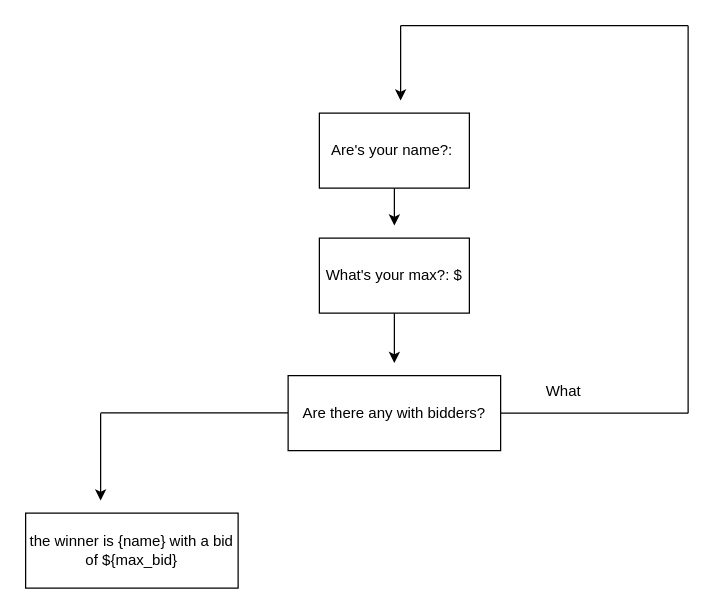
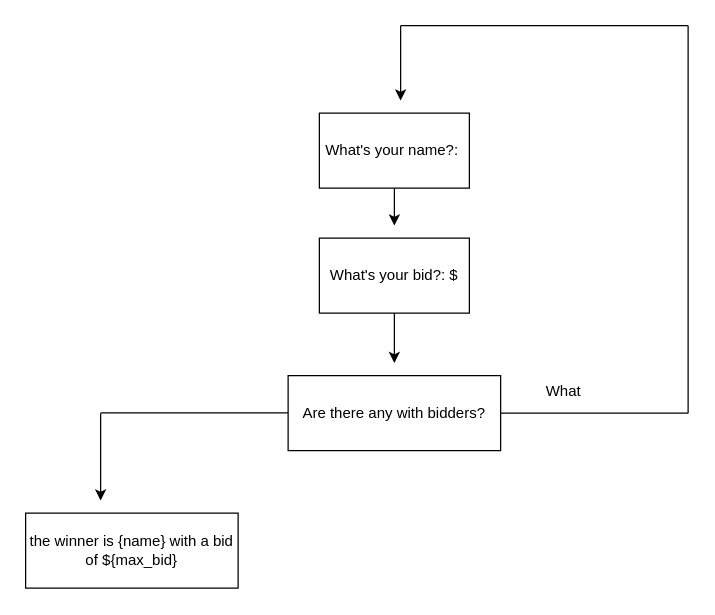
  <mxCell id="0" />
  <mxCell id="1" parent="0" />
  <mxCell id="2" value="Are there any with bidders?" style="rounded=0;whiteSpace=wrap;html=1;" vertex="1" parent="1"><mxGeometry x="230" y="300" width="170" height="60" as="geometry" /></mxCell>
  <mxCell id="3" value="" style="endArrow=none;html=1;rounded=0;" edge="1" parent="1"><mxGeometry width="50" height="50" relative="1" as="geometry"><mxPoint x="400" y="330" as="sourcePoint" /><mxPoint x="550" y="330" as="targetPoint" /></mxGeometry></mxCell>
  <mxCell id="4" value="What" style="text;html=1;align=center;verticalAlign=middle;resizable=0;points=[];autosize=1;strokeColor=none;fillColor=none;" vertex="1" parent="1"><mxGeometry x="430" y="298" width="40" height="30" as="geometry" /></mxCell>
  <mxCell id="5" value="" style="endArrow=none;html=1;rounded=0;" edge="1" parent="1"><mxGeometry width="50" height="50" relative="1" as="geometry"><mxPoint x="80" y="329.76" as="sourcePoint" /><mxPoint x="230" y="329.76" as="targetPoint" /></mxGeometry></mxCell>
  <mxCell id="6" value="" style="endArrow=classic;html=1;rounded=0;" edge="1" parent="1"><mxGeometry width="50" height="50" relative="1" as="geometry"><mxPoint x="80" y="330" as="sourcePoint" /><mxPoint x="80" y="400" as="targetPoint" /></mxGeometry></mxCell>
  <mxCell id="7" style="edgeStyle=orthogonalEdgeStyle;rounded=0;orthogonalLoop=1;jettySize=auto;html=1;" edge="1" parent="1" source="8"><mxGeometry relative="1" as="geometry"><mxPoint x="315" y="180" as="targetPoint" /></mxGeometry></mxCell>
- <mxCell id="8" value="Are's your name?:&amp;nbsp;" style="rounded=0;whiteSpace=wrap;html=1;" vertex="1" parent="1"><mxGeometry x="255" y="90" width="120" height="60" as="geometry" /></mxCell>
+ <mxCell id="8" value="What's your name?:&amp;nbsp;" style="rounded=0;whiteSpace=wrap;html=1;" vertex="1" parent="1"><mxGeometry x="255" y="90" width="120" height="60" as="geometry" /></mxCell>
  <mxCell id="9" style="edgeStyle=orthogonalEdgeStyle;rounded=0;orthogonalLoop=1;jettySize=auto;html=1;" edge="1" parent="1" source="10"><mxGeometry relative="1" as="geometry"><mxPoint x="315" y="290" as="targetPoint" /></mxGeometry></mxCell>
- <mxCell id="10" value="What's your max?: $" style="rounded=0;whiteSpace=wrap;html=1;" vertex="1" parent="1"><mxGeometry x="255" y="190" width="120" height="60" as="geometry" /></mxCell>
+ <mxCell id="10" value="What's your bid?: $" style="rounded=0;whiteSpace=wrap;html=1;" vertex="1" parent="1"><mxGeometry x="255" y="190" width="120" height="60" as="geometry" /></mxCell>
  <mxCell id="11" value="the winner is {name} with a bid of ${max_bid}" style="rounded=0;whiteSpace=wrap;html=1;" vertex="1" parent="1"><mxGeometry x="20" y="410" width="170" height="60" as="geometry" /></mxCell>
  <mxCell id="12" value="" style="endArrow=none;html=1;rounded=0;" edge="1" parent="1"><mxGeometry width="50" height="50" relative="1" as="geometry"><mxPoint x="550" y="330" as="sourcePoint" /><mxPoint x="550" y="20" as="targetPoint" /></mxGeometry></mxCell>
  <mxCell id="13" value="" style="endArrow=none;html=1;rounded=0;" edge="1" parent="1"><mxGeometry width="50" height="50" relative="1" as="geometry"><mxPoint x="550" y="20" as="sourcePoint" /><mxPoint x="320" y="20" as="targetPoint" /></mxGeometry></mxCell>
  <mxCell id="14" value="" style="endArrow=classic;html=1;rounded=0;" edge="1" parent="1"><mxGeometry width="50" height="50" relative="1" as="geometry"><mxPoint x="320" y="20" as="sourcePoint" /><mxPoint x="320" y="80" as="targetPoint" /></mxGeometry></mxCell>
